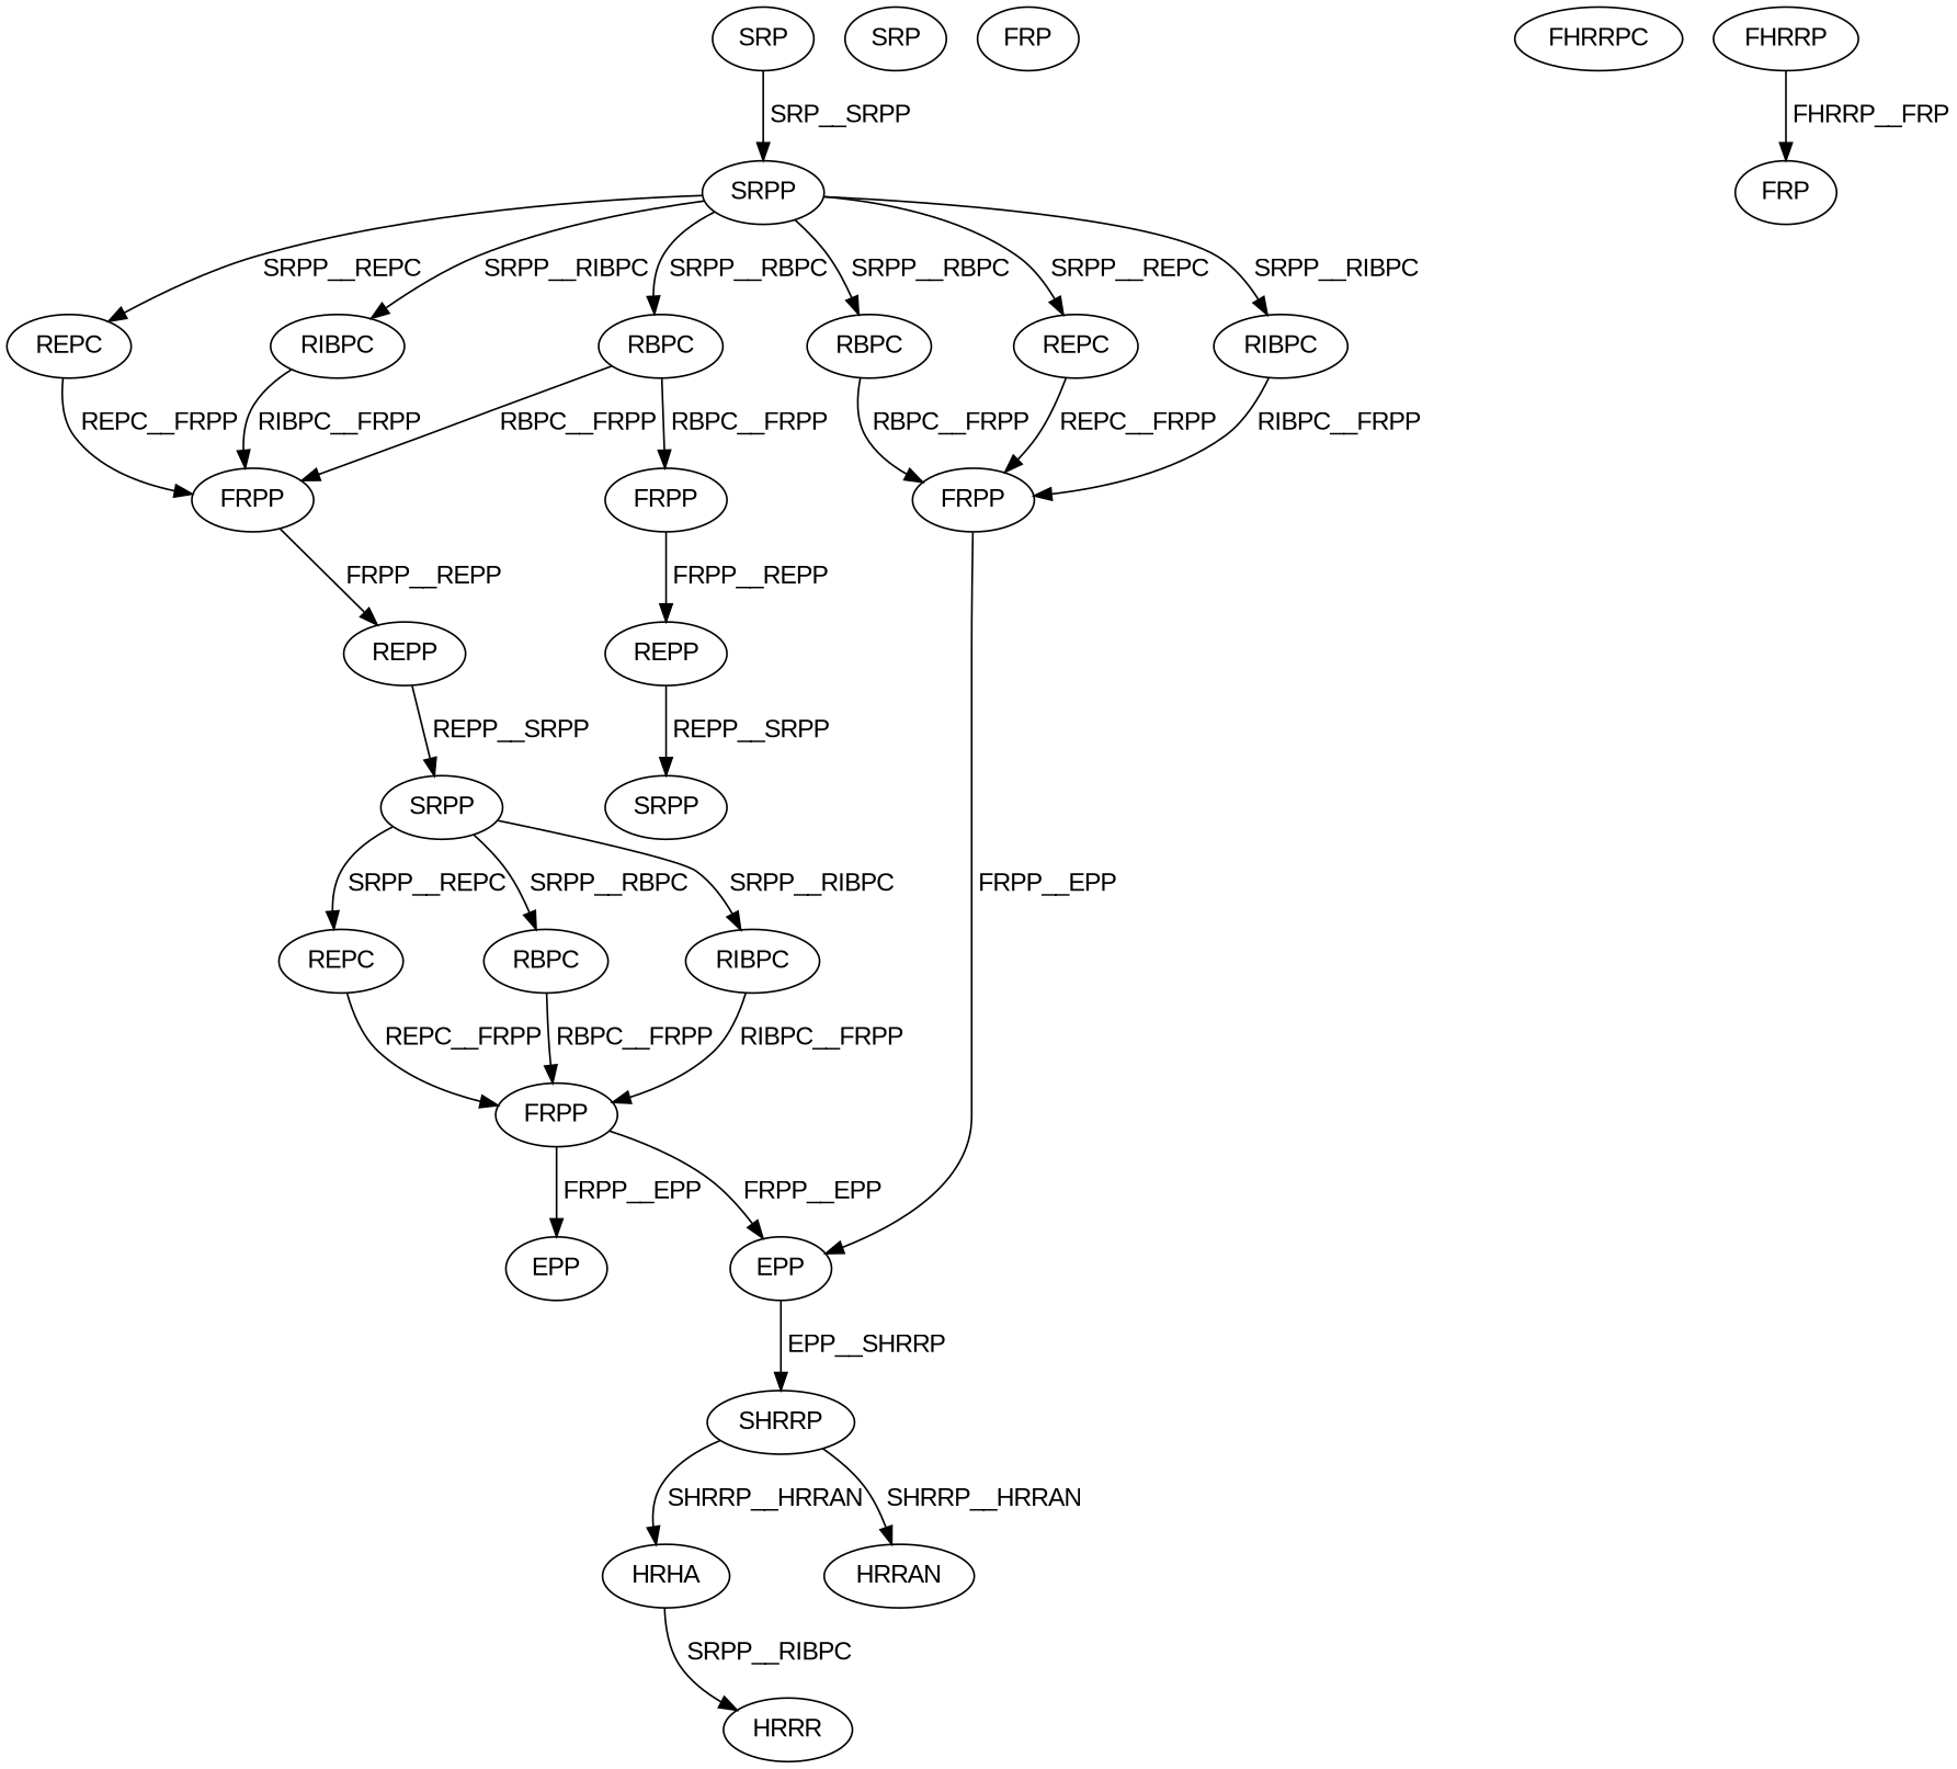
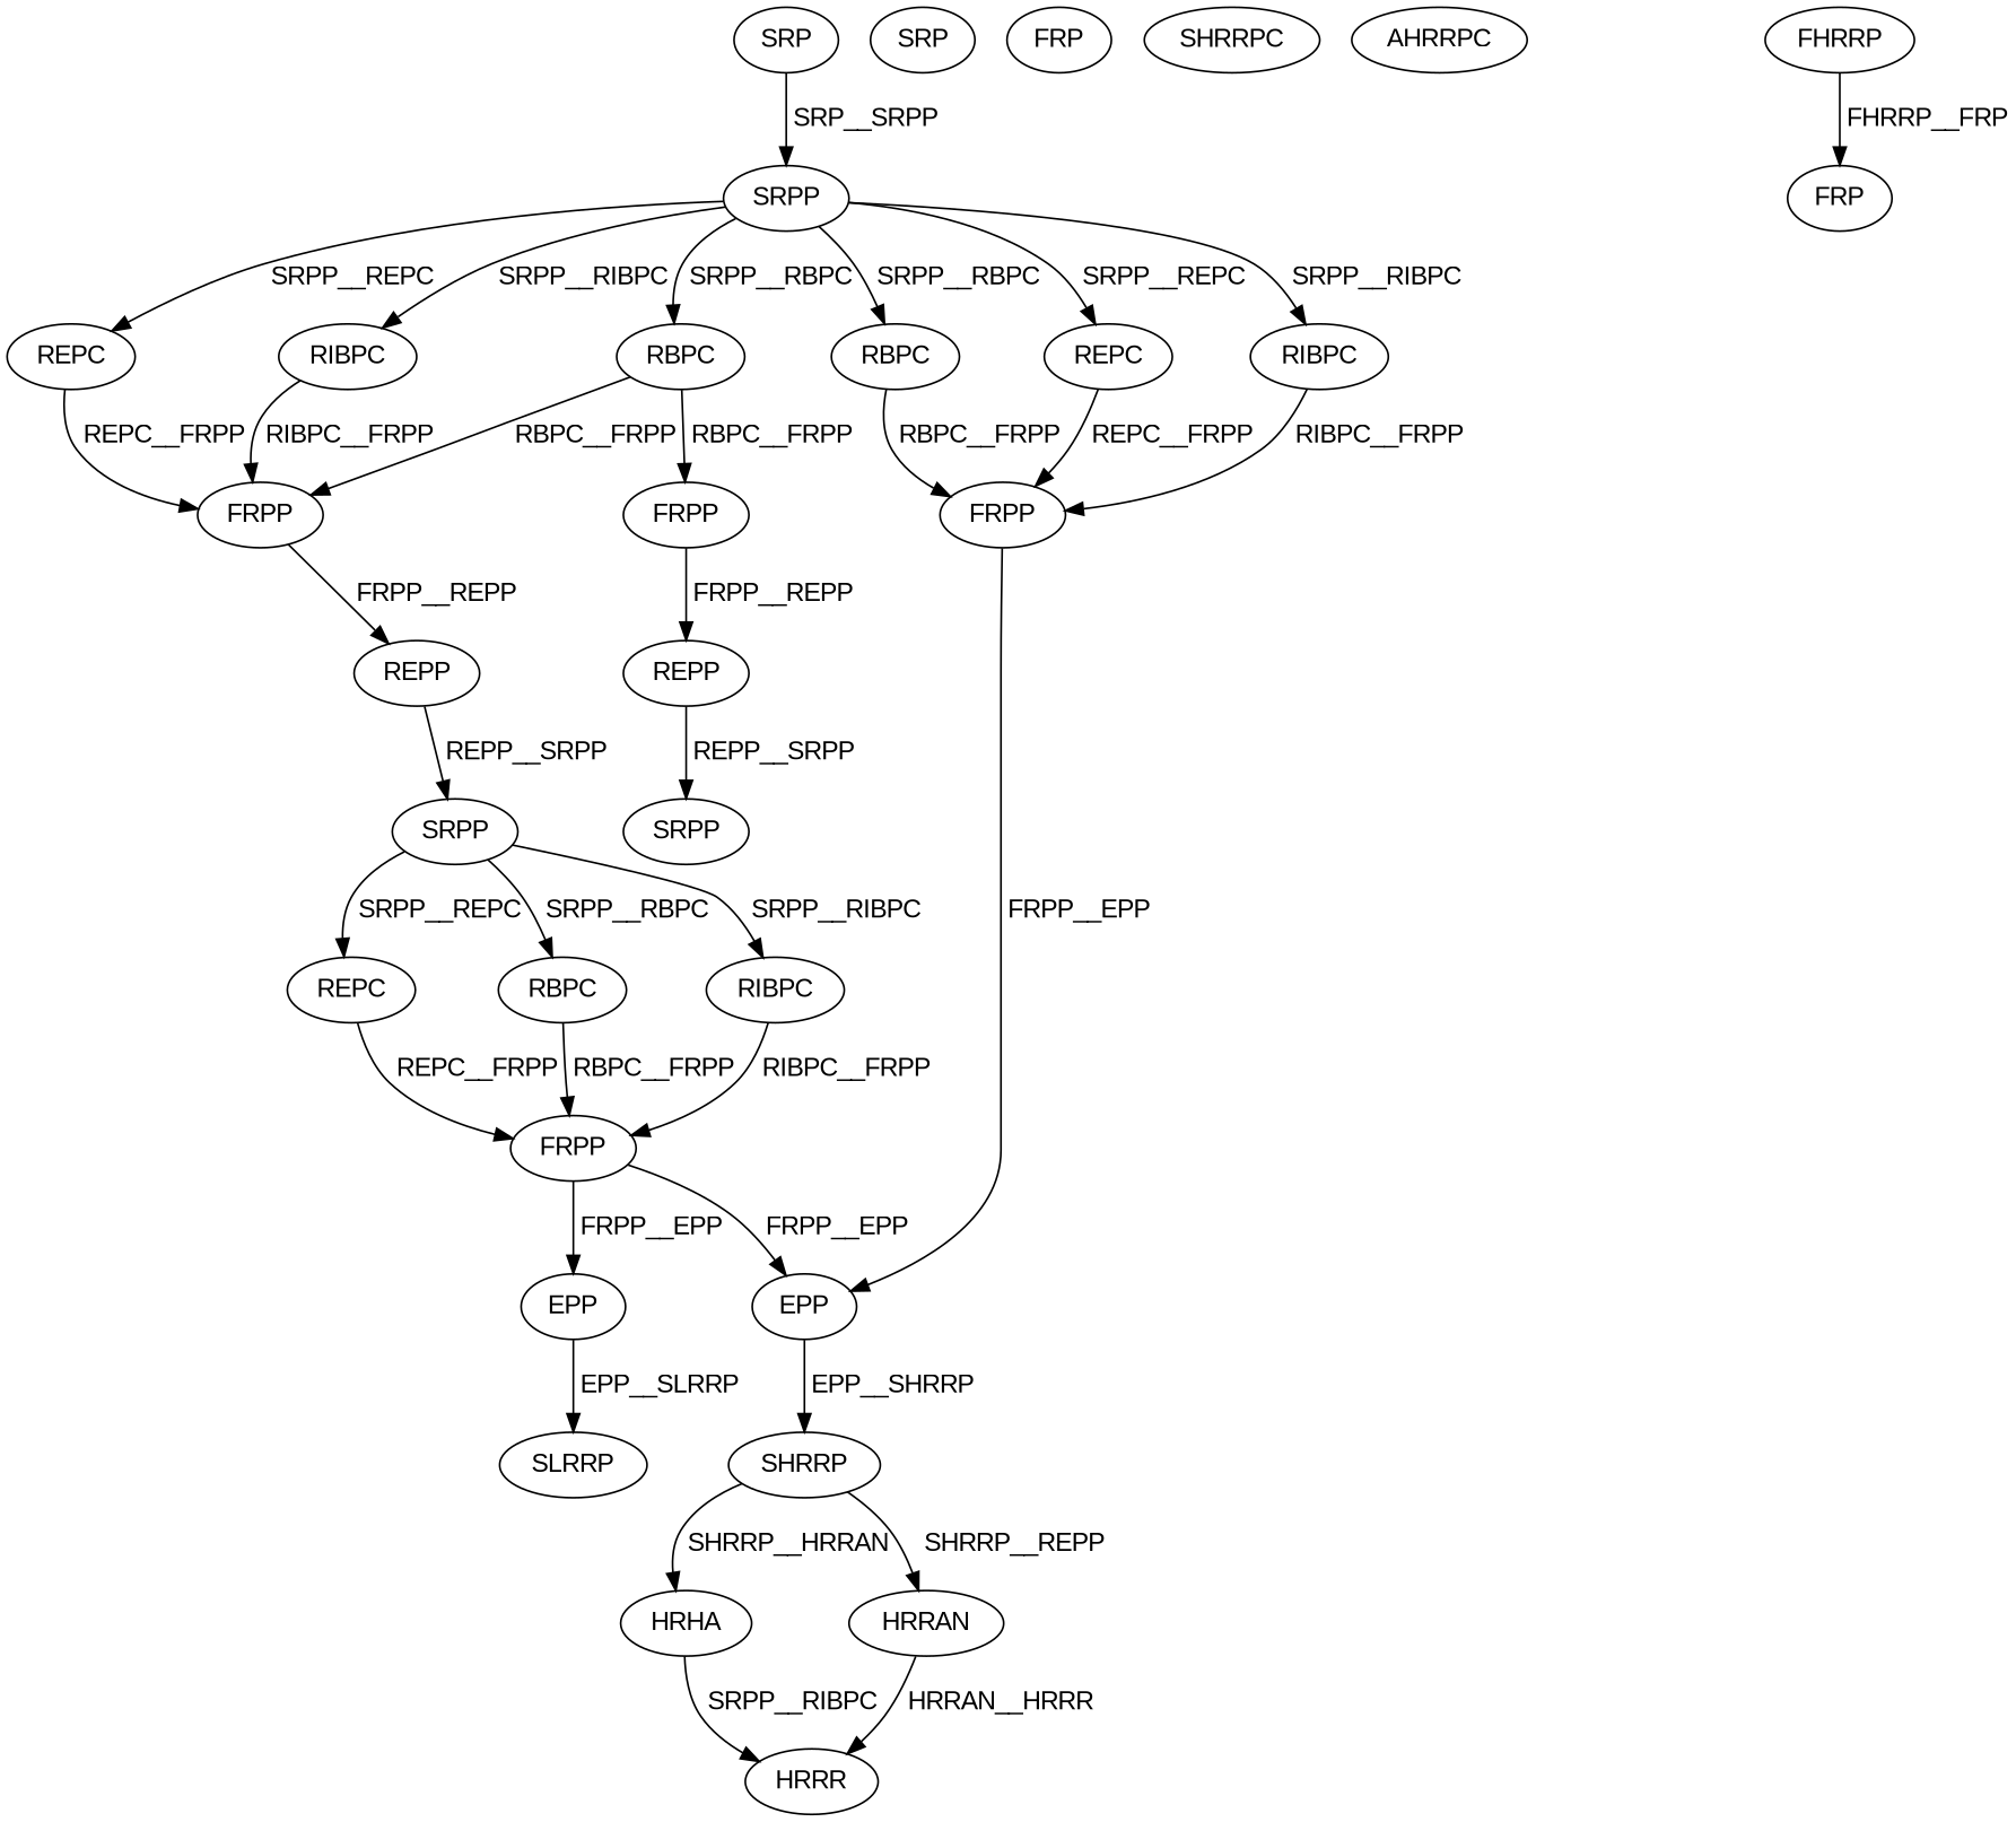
  digraph {
    fontname="Liberation Sans"
    node [color=black fontcolor=black fontname="Liberation Sans"]
    edge [color=black fontcolor=black fontname="Liberation Sans"]
    n1 [label=SRP]
    n2 [label=SRPP]
    n3 [label=REPC]
    n4 [label=RIBPC]
    n5 [label=RBPC]
    n6 [label=RBPC]
    n7 [label=REPC]
    n8 [label=RIBPC]
    n9 [label=FRPP]
    n10 [label=FRPP]
    n11 [label=FRPP]
    n12 [label=REPP]
    n13 [label=REPP]
    n14 [label=SRPP]
    n15 [label=RIBPC]
    n16 [label=REPC]
    n17 [label=RBPC]
    n18 [label=SRPP]
    n19 [label=EPP]
    n20 [label=FRPP]
    n21 [label=SHRRP]
    n22 [label=EPP]
+   n23 [label=SLRRP]
    n24 [label=HRHA]
    n25 [label=HRRAN]
    n26 [label=HRRR]
    n27 [label=SRP]
    n28 [label=FRP]
-   n31 [label=FHRRPC]
+   n29 [label=SHRRPC]
+   n30 [label=AHRRPC]
    n32 [label=FHRRP]
    n33 [label=FRP]
    n1 -> n2 [label=" SRP__SRPP"]
    n2 -> n3 [label=" SRPP__REPC"]
    n2 -> n4 [label=" SRPP__RIBPC"]
    n2 -> n5 [label=" SRPP__RBPC"]
    n2 -> n6 [label=" SRPP__RBPC"]
    n2 -> n7 [label=" SRPP__REPC"]
    n2 -> n8 [label=" SRPP__RIBPC"]
    n3 -> n9 [label=" REPC__FRPP"]
    n4 -> n9 [label=" RIBPC__FRPP"]
    n5 -> n9 [label=" RBPC__FRPP"]
    n5 -> n10 [label=" RBPC__FRPP"]
    n6 -> n11 [label=" RBPC__FRPP"]
    n7 -> n11 [label=" REPC__FRPP"]
    n8 -> n11 [label=" RIBPC__FRPP"]
    n9 -> n12 [label=" FRPP__REPP"]
    n10 -> n13 [label=" FRPP__REPP"]
    n11 -> n19 [label=" FRPP__EPP"]
    n12 -> n14 [label=" REPP__SRPP"]
    n13 -> n18 [label=" REPP__SRPP"]
    n14 -> n15 [label=" SRPP__RIBPC"]
    n14 -> n16 [label=" SRPP__REPC"]
    n14 -> n17 [label=" SRPP__RBPC"]
    n15 -> n20 [label=" RIBPC__FRPP"]
    n16 -> n20 [label=" REPC__FRPP"]
    n17 -> n20 [label=" RBPC__FRPP"]
    n19 -> n21 [label=" EPP__SHRRP"]
    n20 -> n19 [label=" FRPP__EPP"]
    n20 -> n22 [label=" FRPP__EPP"]
    n21 -> n24 [label=" SHRRP__HRRAN"]
-   n21 -> n25 [label=" SHRRP__HRRAN"]
+   n21 -> n25 [label=" SHRRP__REPP"]
+   n22 -> n23 [label=" EPP__SLRRP"]
    n24 -> n26 [label=" SRPP__RIBPC"]
+   n25 -> n26 [label=" HRRAN__HRRR"]
    n32 -> n33 [label=" FHRRP__FRP"]
  }
